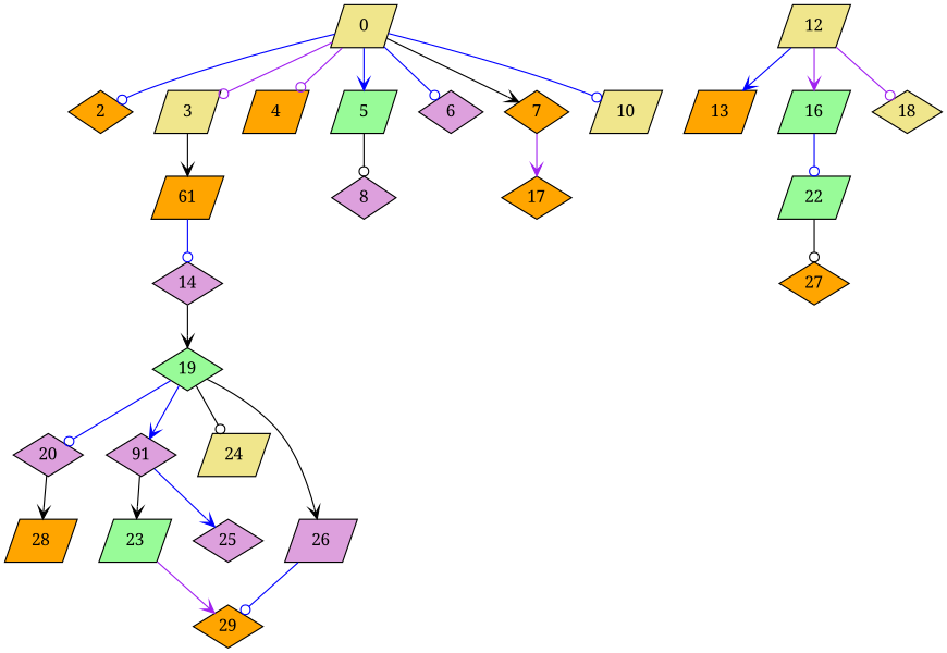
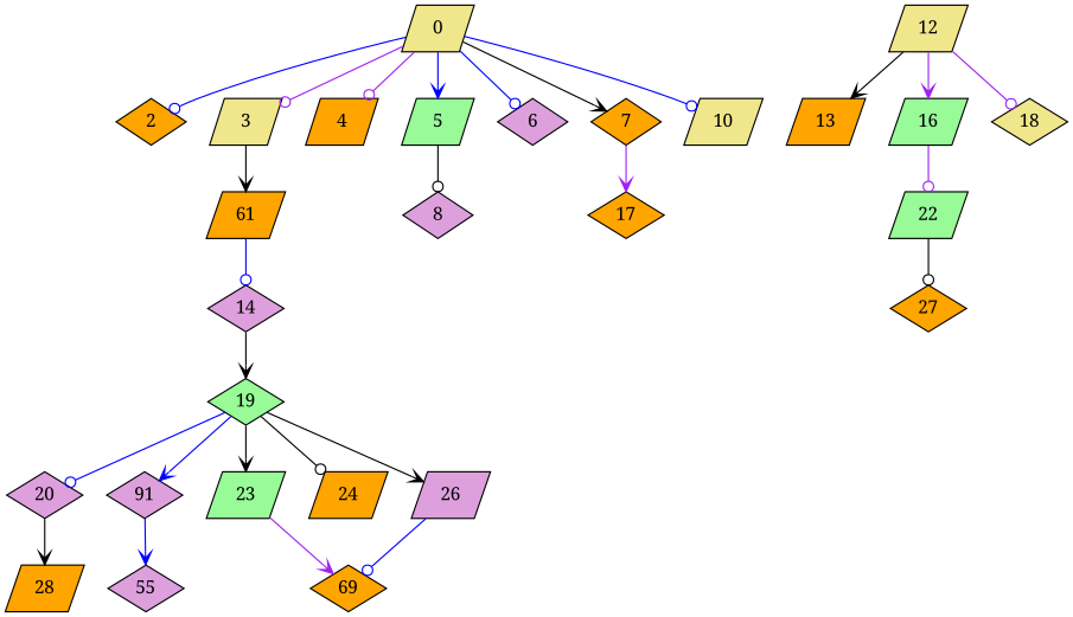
  digraph {
    fontname="Noto Serif"
    node [fillcolor=orange fontname="Noto Serif" shape=parallelogram style=filled]
    edge [arrowhead=odot color=blue fontname="Noto Serif"]
    n1 [alpha=44.85 fillcolor=khaki label=0]
    2 [alpha=85.26 shape=diamond]
    3 [alpha=109.45 fillcolor=khaki]
    4 [alpha=108.39]
    5 [alpha=123.39 fillcolor=palegreen]
    6 [alpha=97.72 fillcolor=plum shape=diamond]
    7 [alpha=74.29 shape=diamond]
    10 [alpha=118.60 fillcolor=khaki]
    n9 [alpha=22.08 label=61]
    8 [alpha=72.16 fillcolor=plum shape=diamond]
    17 [alpha=34.78 shape=diamond]
    14 [alpha=159.39 fillcolor=plum shape=diamond]
    12 [alpha=21.15 fillcolor=khaki]
    13 [alpha=96.16]
    16 [alpha=173.14 fillcolor=palegreen]
    18 [alpha=108.46 fillcolor=khaki shape=diamond]
    19 [alpha=54.85 fillcolor=palegreen shape=diamond]
    22 [alpha=115.26 fillcolor=palegreen]
    20 [alpha=47.35 fillcolor=plum shape=diamond]
    n20 [alpha=138.88 fillcolor=plum label=91 shape=diamond]
    23 [alpha=33.24 fillcolor=palegreen]
-   24 [alpha=178.10 fillcolor=khaki]
+   24 [alpha=178.10]
    26 [alpha=60.74 fillcolor=plum]
    27 [alpha=96.67 shape=diamond]
    28 [alpha=179.38]
-   25 [alpha=29.40 fillcolor=plum shape=diamond]
-   29 [alpha=119.83 shape=diamond]
+   25 [alpha=29.40 fillcolor=plum shape=diamond label=55]
+   29 [alpha=119.83 shape=diamond label=69]
    n1 -> 2
    n1 -> 3 [color=purple]
    n1 -> 4 [color=purple]
    n1 -> 5 [arrowhead=vee]
    n1 -> 6
    n1 -> 7 [arrowhead=vee color=black]
    n1 -> 10
    3 -> n9 [arrowhead=vee color=black]
    5 -> 8 [color=black]
    7 -> 17 [arrowhead=vee color=purple]
    n9 -> 14
    14 -> 19 [arrowhead=vee color=black]
-   12 -> 13 [arrowhead=vee]
+   12 -> 13 [arrowhead=vee color=black]
    12 -> 16 [arrowhead=vee color=purple]
    12 -> 18 [color=purple]
-   16 -> 22
+   16 -> 22 [color=purple]
    19 -> 20
    19 -> n20 [arrowhead=vee]
-   n20 -> 23 [arrowhead=vee color=black]
+   19 -> 23 [arrowhead=vee color=black]
    19 -> 24 [color=black]
    19 -> 26 [arrowhead=vee color=black]
    22 -> 27 [color=black]
    20 -> 28 [arrowhead=vee color=black]
    n20 -> 25 [arrowhead=vee]
    23 -> 29 [arrowhead=vee color=purple]
    26 -> 29
  }
